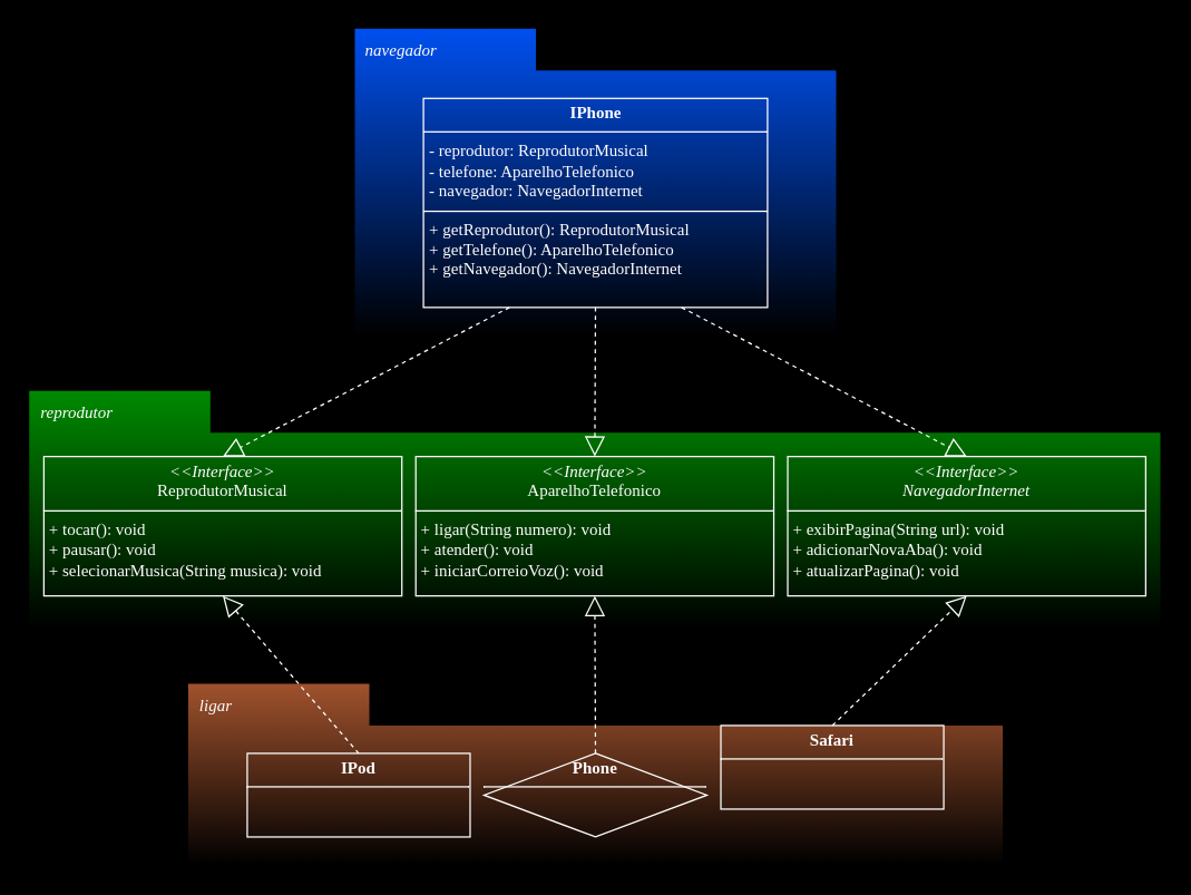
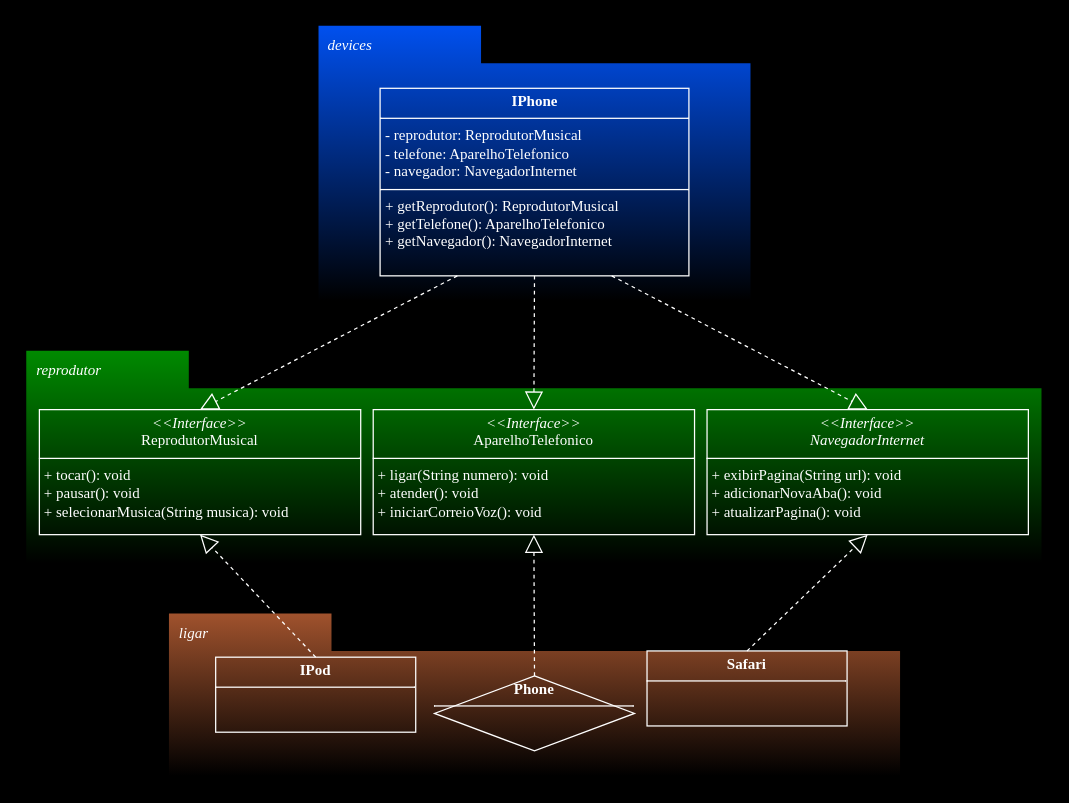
  <mxCell id="0" />
  <mxCell id="1" parent="0" />
- <mxCell id="2" value="navegador" style="shape=folder;spacingTop=4;tabWidth=130;tabHeight=30;tabPosition=left;fillColor=#0050ef;shadow=0;spacingLeft=8;verticalAlign=top;align=left;textDirection=ltr;spacing=0;fontColor=#ffffff;labelBackgroundColor=none;labelBorderColor=none;textShadow=0;whiteSpace=wrap;html=1;fontStyle=2;horizontal=1;strokeColor=none;gradientColor=default;fontFamily=Comic Sans MS;" vertex="1" parent="1"><mxGeometry x="254.25" y="20" width="345.5" height="220" as="geometry" /></mxCell>
+ <mxCell id="2" value="devices" style="shape=folder;spacingTop=4;tabWidth=130;tabHeight=30;tabPosition=left;fillColor=#0050ef;shadow=0;spacingLeft=8;verticalAlign=top;align=left;textDirection=ltr;spacing=0;fontColor=#ffffff;labelBackgroundColor=none;labelBorderColor=none;textShadow=0;whiteSpace=wrap;html=1;fontStyle=2;horizontal=1;strokeColor=none;gradientColor=default;fontFamily=Comic Sans MS;" vertex="1" parent="1"><mxGeometry x="254.25" y="20" width="345.5" height="220" as="geometry" /></mxCell>
  <mxCell id="3" value="reprodutor" style="shape=folder;spacingTop=4;tabWidth=130;tabHeight=30;tabPosition=left;fillColor=#008a00;shadow=0;spacingLeft=8;verticalAlign=top;align=left;textDirection=ltr;spacing=0;labelBackgroundColor=none;labelBorderColor=none;textShadow=0;whiteSpace=wrap;html=1;fontStyle=2;horizontal=1;strokeColor=none;gradientDirection=south;fontColor=#ffffff;fillStyle=solid;gradientColor=default;fontFamily=Comic Sans MS;" vertex="1" parent="1"><mxGeometry x="20.5" y="280" width="812" height="170" as="geometry" /></mxCell>
  <mxCell id="4" value="&lt;p style=&quot;margin:0px;margin-top:4px;text-align:center;&quot;&gt;&lt;i&gt;&amp;lt;&amp;lt;Interface&amp;gt;&amp;gt;&lt;/i&gt;&lt;br&gt;ReprodutorMusical&lt;/p&gt;&lt;hr size=&quot;1&quot; style=&quot;border-style:solid;&quot;&gt;&lt;p style=&quot;margin:0px;margin-left:4px;&quot;&gt;+ tocar(): void&lt;br&gt;+ pausar(): void&lt;br&gt;&lt;/p&gt;&lt;p style=&quot;margin:0px;margin-left:4px;&quot;&gt;+ selecionarMusica(String musica): void&lt;br&gt;&lt;/p&gt;" style="verticalAlign=top;align=left;overflow=fill;html=1;whiteSpace=wrap;fillColor=none;fillStyle=solid;strokeColor=#FFFFFF;fontColor=#FFFFFF;fontFamily=Comic Sans MS;" vertex="1" parent="1"><mxGeometry x="31" y="327" width="257" height="100" as="geometry" /></mxCell>
  <mxCell id="5" value="&lt;p style=&quot;margin:0px;margin-top:4px;text-align:center;&quot;&gt;&lt;i&gt;&amp;lt;&amp;lt;Interface&amp;gt;&amp;gt;&lt;br&gt;&lt;/i&gt;AparelhoTelefonico&lt;/p&gt;&lt;hr size=&quot;1&quot; style=&quot;border-style:solid;&quot;&gt;&lt;p style=&quot;margin:0px;margin-left:4px;&quot;&gt;+ ligar(String numero): void&lt;br&gt;+ atender(): void&lt;br&gt;&lt;/p&gt;&lt;p style=&quot;margin:0px;margin-left:4px;&quot;&gt;+ iniciarCorreioVoz(): void&lt;br&gt;&lt;/p&gt;" style="verticalAlign=top;align=left;overflow=fill;html=1;whiteSpace=wrap;fillColor=none;fillStyle=solid;strokeColor=#FFFFFF;fontColor=#FFFFFF;fontFamily=Comic Sans MS;" vertex="1" parent="1"><mxGeometry x="298" y="327" width="257" height="100" as="geometry" /></mxCell>
  <mxCell id="6" value="&lt;p style=&quot;margin:0px;margin-top:4px;text-align:center;&quot;&gt;&lt;i&gt;&amp;lt;&amp;lt;Interface&amp;gt;&amp;gt;&lt;br&gt;NavegadorInternet&lt;br&gt;&lt;/i&gt;&lt;/p&gt;&lt;hr size=&quot;1&quot; style=&quot;border-style:solid;&quot;&gt;&lt;p style=&quot;margin:0px;margin-left:4px;&quot;&gt;+ exibirPagina(String url): void&lt;br&gt;+ adicionarNovaAba(): void&lt;br&gt;&lt;/p&gt;&lt;p style=&quot;margin:0px;margin-left:4px;&quot;&gt;+ atualizarPagina(): void&lt;br&gt;&lt;/p&gt;" style="verticalAlign=top;align=left;overflow=fill;html=1;whiteSpace=wrap;fillColor=none;fillStyle=solid;strokeColor=#FFFFFF;fontColor=#FFFFFF;fontFamily=Comic Sans MS;" vertex="1" parent="1"><mxGeometry x="565" y="327" width="257" height="100" as="geometry" /></mxCell>
  <mxCell id="7" value="ligar" style="shape=folder;spacingTop=4;tabWidth=130;tabHeight=30;tabPosition=left;fillColor=#a0522d;shadow=0;spacingLeft=8;verticalAlign=top;align=left;textDirection=ltr;spacing=0;fontColor=#ffffff;labelBackgroundColor=none;labelBorderColor=none;textShadow=0;whiteSpace=wrap;html=1;fontStyle=2;horizontal=1;strokeColor=none;gradientColor=default;fontFamily=Comic Sans MS;" vertex="1" parent="1"><mxGeometry x="134.625" y="490" width="584.75" height="130" as="geometry" /></mxCell>
- <mxCell id="8" value="&lt;p style=&quot;margin:0px;margin-top:4px;text-align:center;&quot;&gt;&lt;b&gt;IPod&lt;/b&gt;&lt;/p&gt;&lt;hr size=&quot;1&quot; style=&quot;border-style:solid;&quot;&gt;" style="verticalAlign=top;align=left;overflow=fill;html=1;whiteSpace=wrap;fillColor=none;strokeColor=#FFFFFF;fontColor=#FFFFFF;fontFamily=Comic Sans MS;" vertex="1" parent="1"><mxGeometry x="177" y="540" width="160" height="60" as="geometry" /></mxCell>
+ <mxCell id="8" value="&lt;p style=&quot;margin:0px;margin-top:4px;text-align:center;&quot;&gt;&lt;b&gt;IPod&lt;/b&gt;&lt;/p&gt;&lt;hr size=&quot;1&quot; style=&quot;border-style:solid;&quot;&gt;" style="verticalAlign=top;align=left;overflow=fill;html=1;whiteSpace=wrap;fillColor=none;strokeColor=#FFFFFF;fontColor=#FFFFFF;fontFamily=Comic Sans MS;" vertex="1" parent="1"><mxGeometry x="172" y="525" width="160" height="60" as="geometry" /></mxCell>
  <mxCell id="9" value="&lt;p style=&quot;margin:0px;margin-top:4px;text-align:center;&quot;&gt;&lt;b&gt;Phone&lt;/b&gt;&lt;/p&gt;&lt;hr size=&quot;1&quot; style=&quot;border-style:solid;&quot;&gt;" style="rhombus;verticalAlign=top;align=left;overflow=fill;html=1;whiteSpace=wrap;fillColor=none;strokeColor=#FFFFFF;fontColor=#FFFFFF;fontFamily=Comic Sans MS;" vertex="1" parent="1"><mxGeometry x="347" y="540" width="160" height="60" as="geometry" /></mxCell>
  <mxCell id="10" value="&lt;p style=&quot;margin:0px;margin-top:4px;text-align:center;&quot;&gt;&lt;b&gt;Safari&lt;/b&gt;&lt;/p&gt;&lt;hr size=&quot;1&quot; style=&quot;border-style:solid;&quot;&gt;" style="verticalAlign=top;align=left;overflow=fill;html=1;whiteSpace=wrap;fillColor=none;strokeColor=#FFFFFF;fontColor=#FFFFFF;fontFamily=Comic Sans MS;" vertex="1" parent="1"><mxGeometry x="517" y="520" width="160" height="60" as="geometry" /></mxCell>
  <mxCell id="11" value="&lt;p style=&quot;margin:0px;margin-top:4px;text-align:center;&quot;&gt;&lt;b&gt;IPhone&lt;/b&gt;&lt;/p&gt;&lt;hr size=&quot;1&quot; style=&quot;border-style:solid;&quot;&gt;&lt;p style=&quot;margin:0px;margin-left:4px;&quot;&gt;    - reprodutor: ReprodutorMusical&lt;br&gt;    - telefone: AparelhoTelefonico&lt;br&gt;    - navegador: NavegadorInternet&lt;/p&gt;&lt;hr size=&quot;1&quot; style=&quot;border-style:solid;&quot;&gt;&lt;p style=&quot;margin:0px;margin-left:4px;&quot;&gt;    + getReprodutor(): ReprodutorMusical&lt;br&gt;    + getTelefone(): AparelhoTelefonico&lt;br&gt;    + getNavegador(): NavegadorInternet&lt;/p&gt;" style="verticalAlign=top;align=left;overflow=fill;html=1;whiteSpace=wrap;fillColor=none;strokeColor=#FFFFFF;fontColor=#FFFFFF;fontFamily=Comic Sans MS;" vertex="1" parent="1"><mxGeometry x="303.5" y="70" width="247" height="150" as="geometry" /></mxCell>
  <mxCell id="12" value="" style="endArrow=block;dashed=1;endFill=0;endSize=12;html=1;rounded=0;exitX=0.5;exitY=0;exitDx=0;exitDy=0;entryX=0.5;entryY=1;entryDx=0;entryDy=0;strokeColor=#FFFFFF;fontFamily=Comic Sans MS;" edge="1" parent="1" source="8" target="4"><mxGeometry width="160" relative="1" as="geometry"><mxPoint x="187" y="570" as="sourcePoint" /><mxPoint x="347" y="570" as="targetPoint" /></mxGeometry></mxCell>
  <mxCell id="13" value="" style="endArrow=block;dashed=1;endFill=0;endSize=12;html=1;rounded=0;exitX=0.5;exitY=0;exitDx=0;exitDy=0;entryX=0.5;entryY=1;entryDx=0;entryDy=0;strokeColor=#FFFFFF;fontFamily=Comic Sans MS;" edge="1" parent="1" source="9" target="5"><mxGeometry width="160" relative="1" as="geometry"><mxPoint x="457" y="600" as="sourcePoint" /><mxPoint x="372" y="420" as="targetPoint" /></mxGeometry></mxCell>
  <mxCell id="14" value="" style="endArrow=block;dashed=1;endFill=0;endSize=12;html=1;rounded=0;exitX=0.5;exitY=0;exitDx=0;exitDy=0;entryX=0.5;entryY=1;entryDx=0;entryDy=0;strokeColor=#FFFFFF;fontFamily=Comic Sans MS;" edge="1" parent="1" source="10" target="6"><mxGeometry width="160" relative="1" as="geometry"><mxPoint x="599.5" y="655" as="sourcePoint" /><mxPoint x="634.5" y="475" as="targetPoint" /></mxGeometry></mxCell>
  <mxCell id="15" value="" style="endArrow=block;dashed=1;endFill=0;endSize=12;html=1;rounded=0;exitX=0.25;exitY=1;exitDx=0;exitDy=0;entryX=0.5;entryY=0;entryDx=0;entryDy=0;strokeColor=#FFFFFF;fontFamily=Comic Sans MS;" edge="1" parent="1" source="11" target="4"><mxGeometry width="160" relative="1" as="geometry"><mxPoint x="382" y="240" as="sourcePoint" /><mxPoint x="542" y="240" as="targetPoint" /></mxGeometry></mxCell>
  <mxCell id="16" value="" style="endArrow=block;dashed=1;endFill=0;endSize=12;html=1;rounded=0;exitX=0.5;exitY=1;exitDx=0;exitDy=0;entryX=0.5;entryY=0;entryDx=0;entryDy=0;strokeColor=#FFFFFF;fontFamily=Comic Sans MS;" edge="1" parent="1" source="11" target="5"><mxGeometry width="160" relative="1" as="geometry"><mxPoint x="390" y="200" as="sourcePoint" /><mxPoint x="187" y="340" as="targetPoint" /></mxGeometry></mxCell>
  <mxCell id="17" value="" style="endArrow=block;dashed=1;endFill=0;endSize=12;html=1;rounded=0;exitX=0.75;exitY=1;exitDx=0;exitDy=0;entryX=0.5;entryY=0;entryDx=0;entryDy=0;strokeColor=#FFFFFF;fontFamily=Comic Sans MS;" edge="1" parent="1" source="11" target="6"><mxGeometry width="160" relative="1" as="geometry"><mxPoint x="400" y="210" as="sourcePoint" /><mxPoint x="197" y="350" as="targetPoint" /></mxGeometry></mxCell>
